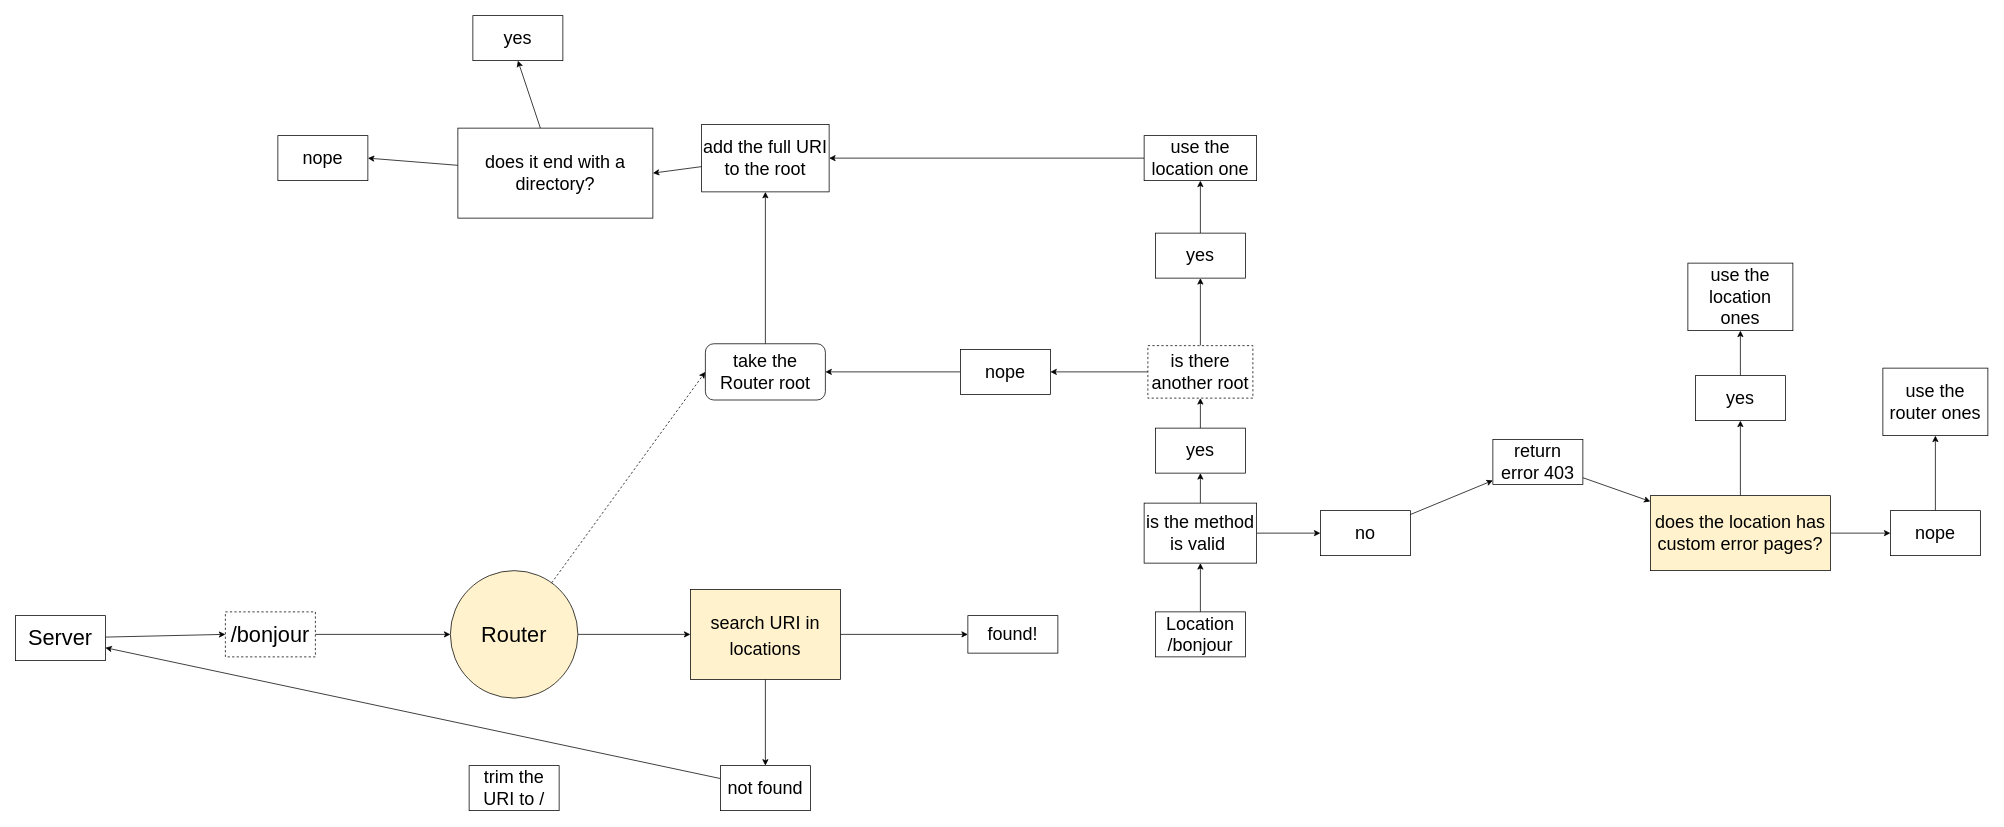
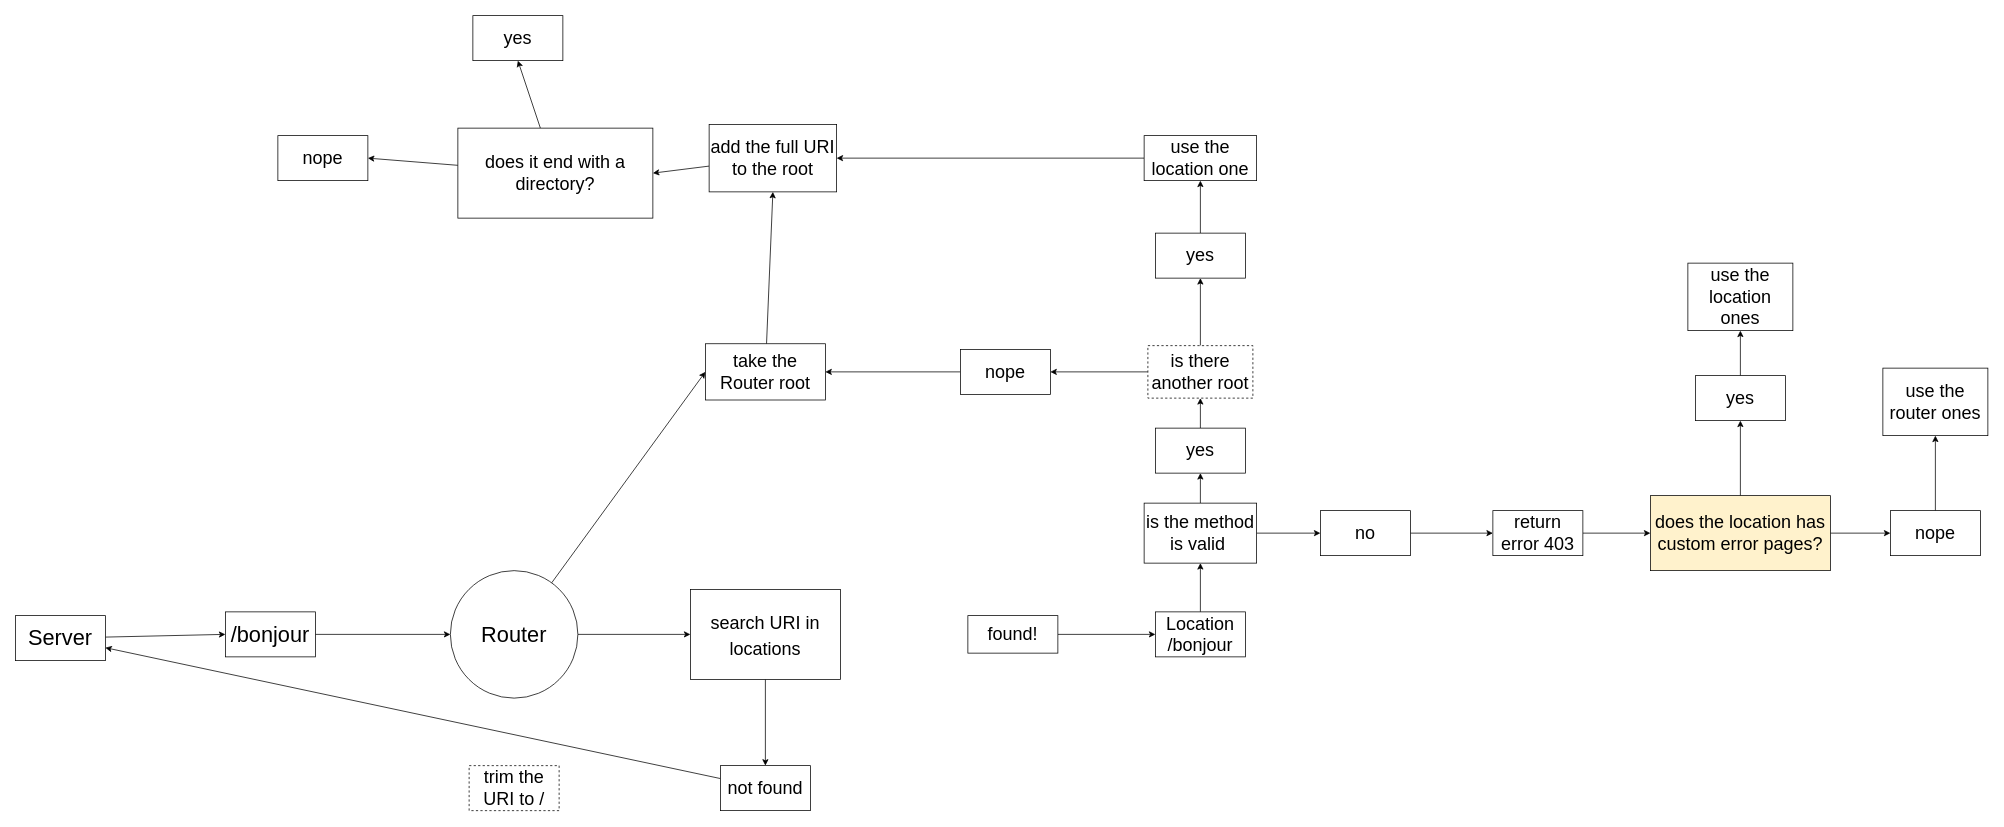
  <mxCell id="0" />
  <mxCell id="1" parent="0" />
  <mxCell id="2" style="edgeStyle=none;html=1;fontSize=29;" edge="1" parent="1" source="4" target="11"><mxGeometry relative="1" as="geometry" /></mxCell>
- <mxCell id="3" style="edgeStyle=none;html=1;entryX=0;entryY=0.5;entryDx=0;entryDy=0;fontSize=24;dashed=1;" edge="1" parent="1" source="4" target="26"><mxGeometry relative="1" as="geometry" /></mxCell>
- <mxCell id="4" value="&lt;font style=&quot;font-size: 29px;&quot;&gt;Router&lt;/font&gt;" style="ellipse;whiteSpace=wrap;html=1;fillColor=#fff2cc;" vertex="1" parent="1"><mxGeometry x="600" y="760" width="170" height="170" as="geometry" /></mxCell>
+ <mxCell id="3" style="edgeStyle=none;html=1;entryX=0;entryY=0.5;entryDx=0;entryDy=0;fontSize=24;" edge="1" parent="1" source="4" target="26"><mxGeometry relative="1" as="geometry" /></mxCell>
+ <mxCell id="4" value="&lt;font style=&quot;font-size: 29px;&quot;&gt;Router&lt;/font&gt;" style="ellipse;whiteSpace=wrap;html=1;" vertex="1" parent="1"><mxGeometry x="600" y="760" width="170" height="170" as="geometry" /></mxCell>
  <mxCell id="5" style="edgeStyle=none;html=1;entryX=0;entryY=0.5;entryDx=0;entryDy=0;fontSize=29;" edge="1" parent="1" source="6" target="8"><mxGeometry relative="1" as="geometry" /></mxCell>
  <mxCell id="6" value="Server" style="whiteSpace=wrap;html=1;fontSize=29;" vertex="1" parent="1"><mxGeometry x="20" y="820" width="120" height="60" as="geometry" /></mxCell>
  <mxCell id="7" style="edgeStyle=none;html=1;entryX=0;entryY=0.5;entryDx=0;entryDy=0;fontSize=29;" edge="1" parent="1" source="8" target="4"><mxGeometry relative="1" as="geometry" /></mxCell>
- <mxCell id="8" value="/bonjour" style="whiteSpace=wrap;html=1;fontSize=29;dashed=1;" vertex="1" parent="1"><mxGeometry x="300" y="815" width="120" height="60" as="geometry" /></mxCell>
- <mxCell id="9" style="edgeStyle=none;html=1;entryX=0;entryY=0.5;entryDx=0;entryDy=0;fontSize=24;" edge="1" parent="1" source="11" target="13"><mxGeometry relative="1" as="geometry" /></mxCell>
+ <mxCell id="8" value="/bonjour" style="whiteSpace=wrap;html=1;fontSize=29;" vertex="1" parent="1"><mxGeometry x="300" y="815" width="120" height="60" as="geometry" /></mxCell>
  <mxCell id="10" style="edgeStyle=none;html=1;fontSize=24;" edge="1" parent="1" source="11" target="28"><mxGeometry relative="1" as="geometry" /></mxCell>
- <mxCell id="11" value="&lt;font style=&quot;font-size: 24px;&quot;&gt;search URI in locations&lt;br&gt;&lt;/font&gt;" style="whiteSpace=wrap;html=1;fontSize=29;fillColor=#fff2cc;" vertex="1" parent="1"><mxGeometry x="920" y="785" width="200" height="120" as="geometry" /></mxCell>
+ <mxCell id="11" value="&lt;font style=&quot;font-size: 24px;&quot;&gt;search URI in locations&lt;br&gt;&lt;/font&gt;" style="whiteSpace=wrap;html=1;fontSize=29;" vertex="1" parent="1"><mxGeometry x="920" y="785" width="200" height="120" as="geometry" /></mxCell>
+ <mxCell id="12" style="edgeStyle=none;html=1;fontSize=24;" edge="1" parent="1" source="13" target="15"><mxGeometry relative="1" as="geometry" /></mxCell>
  <mxCell id="13" value="found!" style="whiteSpace=wrap;html=1;fontSize=24;" vertex="1" parent="1"><mxGeometry x="1290" y="820" width="120" height="50" as="geometry" /></mxCell>
  <mxCell id="14" style="edgeStyle=none;html=1;entryX=0.5;entryY=1;entryDx=0;entryDy=0;fontSize=24;" edge="1" parent="1" source="15" target="32"><mxGeometry relative="1" as="geometry" /></mxCell>
  <mxCell id="15" value="Location /bonjour" style="whiteSpace=wrap;html=1;fontSize=24;" vertex="1" parent="1"><mxGeometry x="1540" y="815" width="120" height="60" as="geometry" /></mxCell>
  <mxCell id="16" style="edgeStyle=none;html=1;entryX=0.5;entryY=1;entryDx=0;entryDy=0;fontSize=24;" edge="1" parent="1" source="18" target="20"><mxGeometry relative="1" as="geometry" /></mxCell>
  <mxCell id="17" style="edgeStyle=none;html=1;entryX=1;entryY=0.5;entryDx=0;entryDy=0;fontSize=24;" edge="1" parent="1" source="18" target="24"><mxGeometry relative="1" as="geometry" /></mxCell>
  <mxCell id="18" value="is there another root" style="whiteSpace=wrap;html=1;fontSize=24;dashed=1;" vertex="1" parent="1"><mxGeometry x="1530" y="460" width="140" height="70" as="geometry" /></mxCell>
  <mxCell id="19" style="edgeStyle=none;html=1;entryX=0.5;entryY=1;entryDx=0;entryDy=0;fontSize=24;" edge="1" parent="1" source="20" target="22"><mxGeometry relative="1" as="geometry" /></mxCell>
  <mxCell id="20" value="yes" style="whiteSpace=wrap;html=1;fontSize=24;" vertex="1" parent="1"><mxGeometry x="1540" y="310" width="120" height="60" as="geometry" /></mxCell>
  <mxCell id="21" style="edgeStyle=none;html=1;entryX=1;entryY=0.5;entryDx=0;entryDy=0;fontSize=24;" edge="1" parent="1" source="22" target="49"><mxGeometry relative="1" as="geometry" /></mxCell>
  <mxCell id="22" value="use the location one" style="whiteSpace=wrap;html=1;fontSize=24;" vertex="1" parent="1"><mxGeometry x="1525" y="180" width="150" height="60" as="geometry" /></mxCell>
  <mxCell id="23" style="edgeStyle=none;html=1;entryX=1;entryY=0.5;entryDx=0;entryDy=0;fontSize=24;" edge="1" parent="1" source="24" target="26"><mxGeometry relative="1" as="geometry" /></mxCell>
  <mxCell id="24" value="nope" style="whiteSpace=wrap;html=1;fontSize=24;" vertex="1" parent="1"><mxGeometry x="1280" y="465" width="120" height="60" as="geometry" /></mxCell>
  <mxCell id="25" style="edgeStyle=none;html=1;entryX=0.5;entryY=1;entryDx=0;entryDy=0;fontSize=24;" edge="1" parent="1" source="26" target="49"><mxGeometry relative="1" as="geometry" /></mxCell>
- <mxCell id="26" value="take the Router root" style="whiteSpace=wrap;html=1;fontSize=24;rounded=1;" vertex="1" parent="1"><mxGeometry x="940" y="457.5" width="160" height="75" as="geometry" /></mxCell>
+ <mxCell id="26" value="take the Router root" style="whiteSpace=wrap;html=1;fontSize=24;" vertex="1" parent="1"><mxGeometry x="940" y="457.5" width="160" height="75" as="geometry" /></mxCell>
  <mxCell id="27" style="edgeStyle=none;html=1;fontSize=24;" edge="1" parent="1" source="28" target="6"><mxGeometry relative="1" as="geometry" /></mxCell>
  <mxCell id="28" value="not found" style="whiteSpace=wrap;html=1;fontSize=24;" vertex="1" parent="1"><mxGeometry x="960" y="1020" width="120" height="60" as="geometry" /></mxCell>
- <mxCell id="29" value="trim the URI to /" style="whiteSpace=wrap;html=1;fontSize=24;" vertex="1" parent="1"><mxGeometry x="625" y="1020" width="120" height="60" as="geometry" /></mxCell>
+ <mxCell id="29" value="trim the URI to /" style="whiteSpace=wrap;html=1;fontSize=24;dashed=1;" vertex="1" parent="1"><mxGeometry x="625" y="1020" width="120" height="60" as="geometry" /></mxCell>
  <mxCell id="30" style="edgeStyle=none;html=1;entryX=0.5;entryY=1;entryDx=0;entryDy=0;fontSize=24;" edge="1" parent="1" source="32" target="34"><mxGeometry relative="1" as="geometry" /></mxCell>
  <mxCell id="31" style="edgeStyle=none;html=1;fontSize=24;" edge="1" parent="1" source="32" target="36"><mxGeometry relative="1" as="geometry" /></mxCell>
  <mxCell id="32" value="is the method is valid&amp;nbsp;" style="whiteSpace=wrap;html=1;fontSize=24;" vertex="1" parent="1"><mxGeometry x="1525" y="670" width="150" height="80" as="geometry" /></mxCell>
  <mxCell id="33" style="edgeStyle=none;html=1;entryX=0.5;entryY=1;entryDx=0;entryDy=0;fontSize=24;" edge="1" parent="1" source="34" target="18"><mxGeometry relative="1" as="geometry" /></mxCell>
  <mxCell id="34" value="yes" style="whiteSpace=wrap;html=1;fontSize=24;" vertex="1" parent="1"><mxGeometry x="1540" y="570" width="120" height="60" as="geometry" /></mxCell>
  <mxCell id="35" style="edgeStyle=none;html=1;fontSize=24;" edge="1" parent="1" source="36" target="38"><mxGeometry relative="1" as="geometry" /></mxCell>
  <mxCell id="36" value="no" style="whiteSpace=wrap;html=1;fontSize=24;" vertex="1" parent="1"><mxGeometry x="1760" y="680" width="120" height="60" as="geometry" /></mxCell>
  <mxCell id="37" style="edgeStyle=none;html=1;fontSize=24;" edge="1" parent="1" source="38" target="41"><mxGeometry relative="1" as="geometry" /></mxCell>
- <mxCell id="38" value="return error 403" style="whiteSpace=wrap;html=1;fontSize=24;" vertex="1" parent="1"><mxGeometry x="1990" y="585" width="120" height="60" as="geometry" /></mxCell>
+ <mxCell id="38" value="return error 403" style="whiteSpace=wrap;html=1;fontSize=24;" vertex="1" parent="1"><mxGeometry x="1990" y="680" width="120" height="60" as="geometry" /></mxCell>
  <mxCell id="39" style="edgeStyle=none;html=1;entryX=0.5;entryY=1;entryDx=0;entryDy=0;fontSize=24;" edge="1" parent="1" source="41" target="43"><mxGeometry relative="1" as="geometry" /></mxCell>
  <mxCell id="40" style="edgeStyle=none;html=1;fontSize=24;" edge="1" parent="1" source="41" target="46"><mxGeometry relative="1" as="geometry" /></mxCell>
  <mxCell id="41" value="does the location has custom error pages?" style="whiteSpace=wrap;html=1;fontSize=24;fillColor=#fff2cc;" vertex="1" parent="1"><mxGeometry x="2200" y="660" width="240" height="100" as="geometry" /></mxCell>
  <mxCell id="42" style="edgeStyle=none;html=1;entryX=0.5;entryY=1;entryDx=0;entryDy=0;fontSize=24;" edge="1" parent="1" source="43" target="44"><mxGeometry relative="1" as="geometry" /></mxCell>
  <mxCell id="43" value="yes" style="whiteSpace=wrap;html=1;fontSize=24;" vertex="1" parent="1"><mxGeometry x="2260" y="500" width="120" height="60" as="geometry" /></mxCell>
  <mxCell id="44" value="use the location ones" style="whiteSpace=wrap;html=1;fontSize=24;" vertex="1" parent="1"><mxGeometry x="2250" y="350" width="140" height="90" as="geometry" /></mxCell>
  <mxCell id="45" style="edgeStyle=none;html=1;entryX=0.5;entryY=1;entryDx=0;entryDy=0;fontSize=24;" edge="1" parent="1" source="46" target="47"><mxGeometry relative="1" as="geometry" /></mxCell>
  <mxCell id="46" value="nope" style="whiteSpace=wrap;html=1;fontSize=24;" vertex="1" parent="1"><mxGeometry x="2520" y="680" width="120" height="60" as="geometry" /></mxCell>
  <mxCell id="47" value="use the router ones" style="whiteSpace=wrap;html=1;fontSize=24;" vertex="1" parent="1"><mxGeometry x="2510" y="490" width="140" height="90" as="geometry" /></mxCell>
  <mxCell id="48" style="edgeStyle=none;html=1;entryX=1;entryY=0.5;entryDx=0;entryDy=0;fontSize=24;" edge="1" parent="1" source="49" target="52"><mxGeometry relative="1" as="geometry" /></mxCell>
- <mxCell id="49" value="add the full URI to the root" style="whiteSpace=wrap;html=1;fontSize=24;" vertex="1" parent="1"><mxGeometry x="935" y="165" width="170" height="90" as="geometry" /></mxCell>
+ <mxCell id="49" value="add the full URI to the root" style="whiteSpace=wrap;html=1;fontSize=24;" vertex="1" parent="1"><mxGeometry x="945" y="165" width="170" height="90" as="geometry" /></mxCell>
  <mxCell id="50" style="edgeStyle=none;html=1;entryX=1;entryY=0.5;entryDx=0;entryDy=0;fontSize=24;" edge="1" parent="1" source="52" target="54"><mxGeometry relative="1" as="geometry" /></mxCell>
  <mxCell id="51" style="edgeStyle=none;html=1;entryX=0.5;entryY=1;entryDx=0;entryDy=0;fontSize=24;" edge="1" parent="1" source="52" target="53"><mxGeometry relative="1" as="geometry" /></mxCell>
  <mxCell id="52" value="does it end with a directory?" style="whiteSpace=wrap;html=1;fontSize=24;" vertex="1" parent="1"><mxGeometry x="610" y="170" width="260" height="120" as="geometry" /></mxCell>
  <mxCell id="53" value="yes" style="whiteSpace=wrap;html=1;fontSize=24;" vertex="1" parent="1"><mxGeometry x="630" y="20" width="120" height="60" as="geometry" /></mxCell>
  <mxCell id="54" value="nope" style="whiteSpace=wrap;html=1;fontSize=24;" vertex="1" parent="1"><mxGeometry x="370" y="180" width="120" height="60" as="geometry" /></mxCell>
